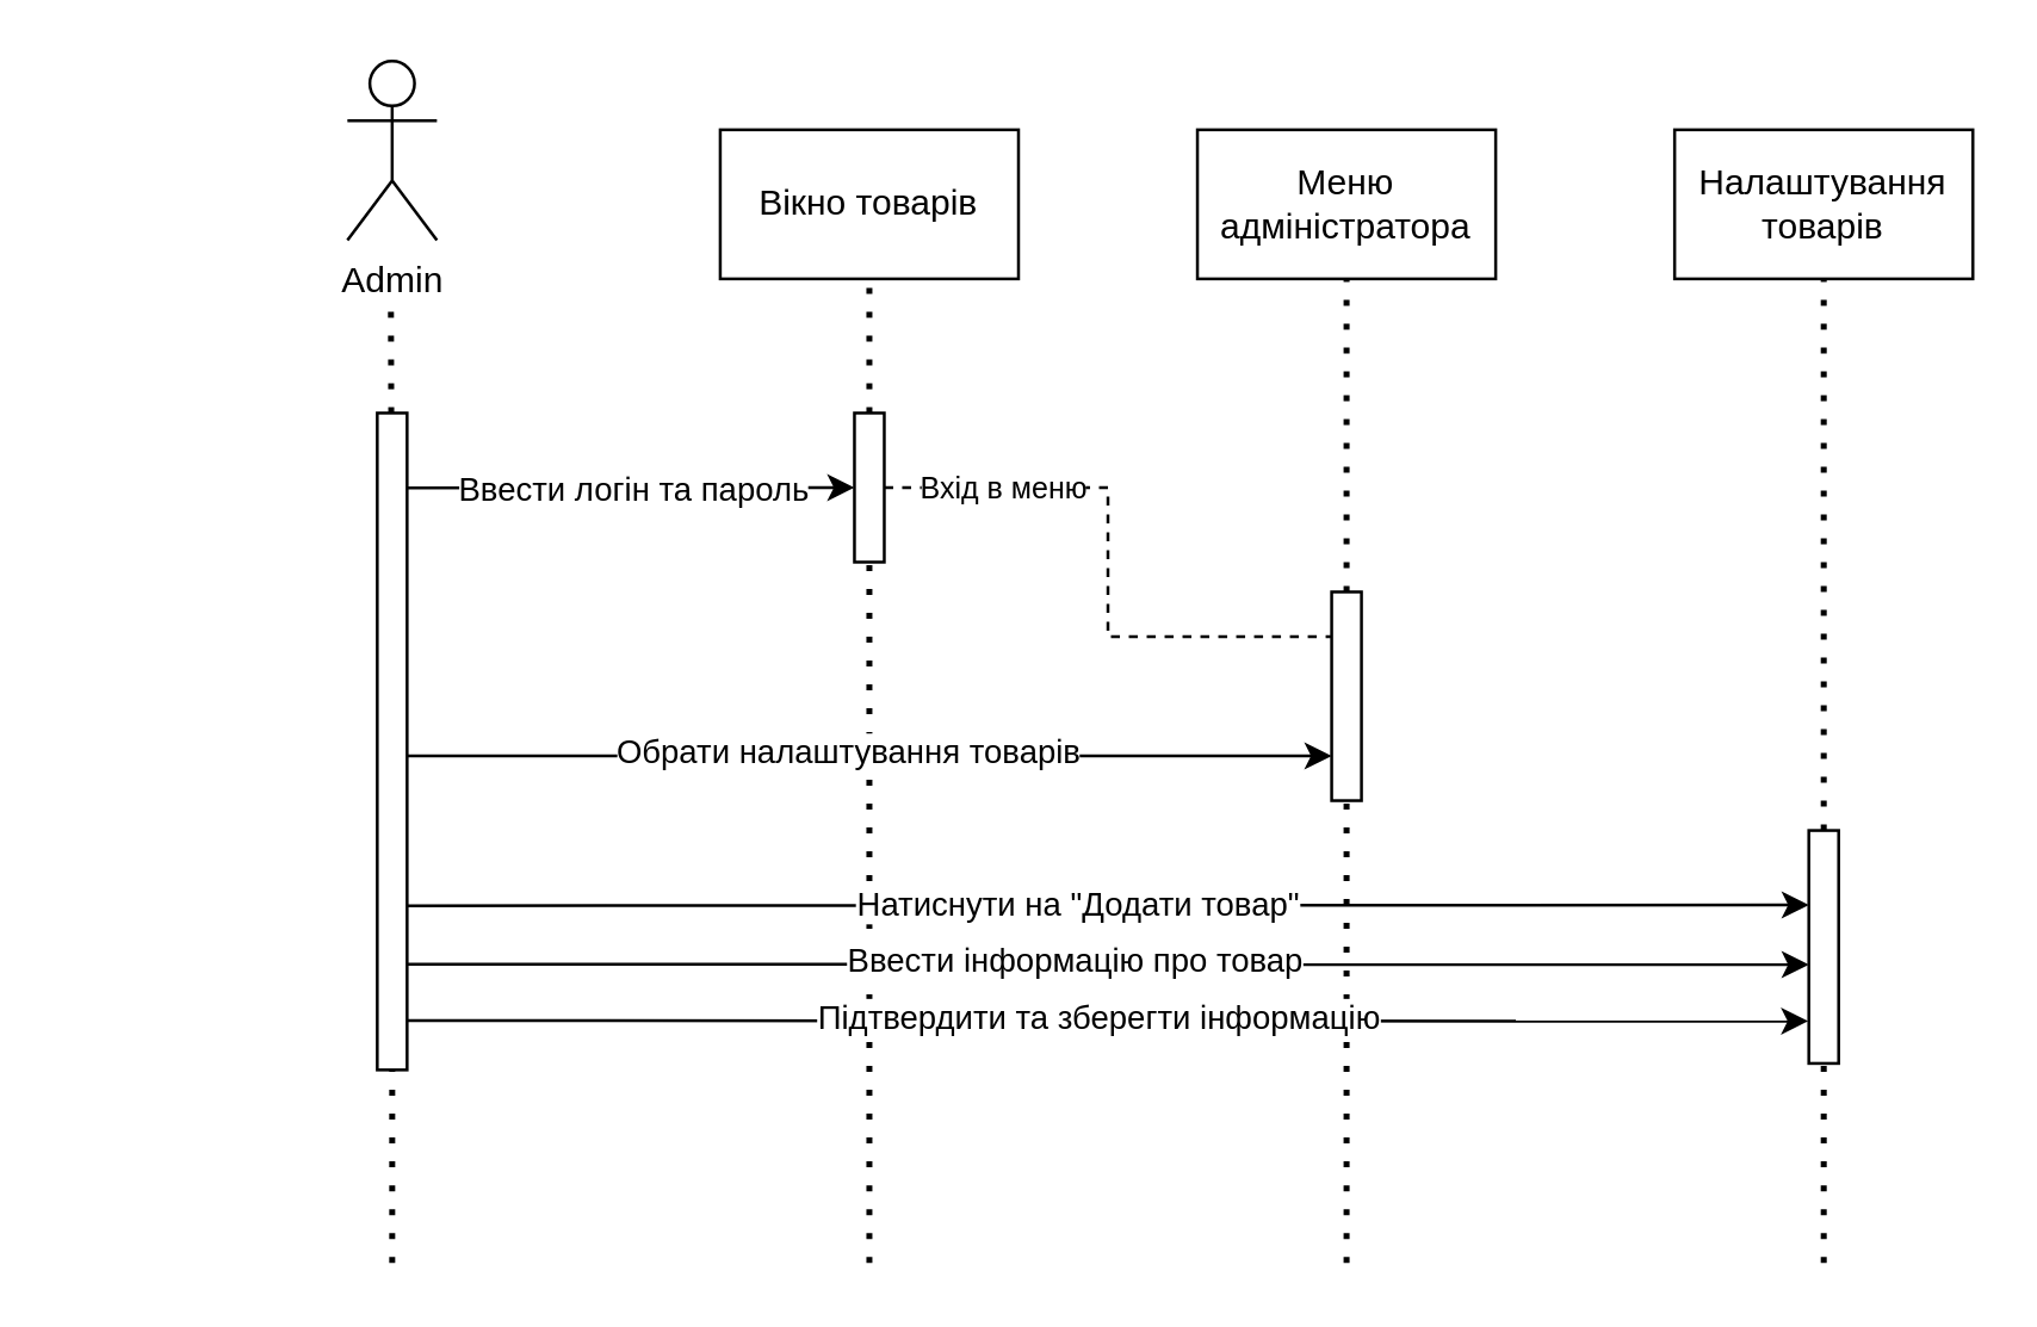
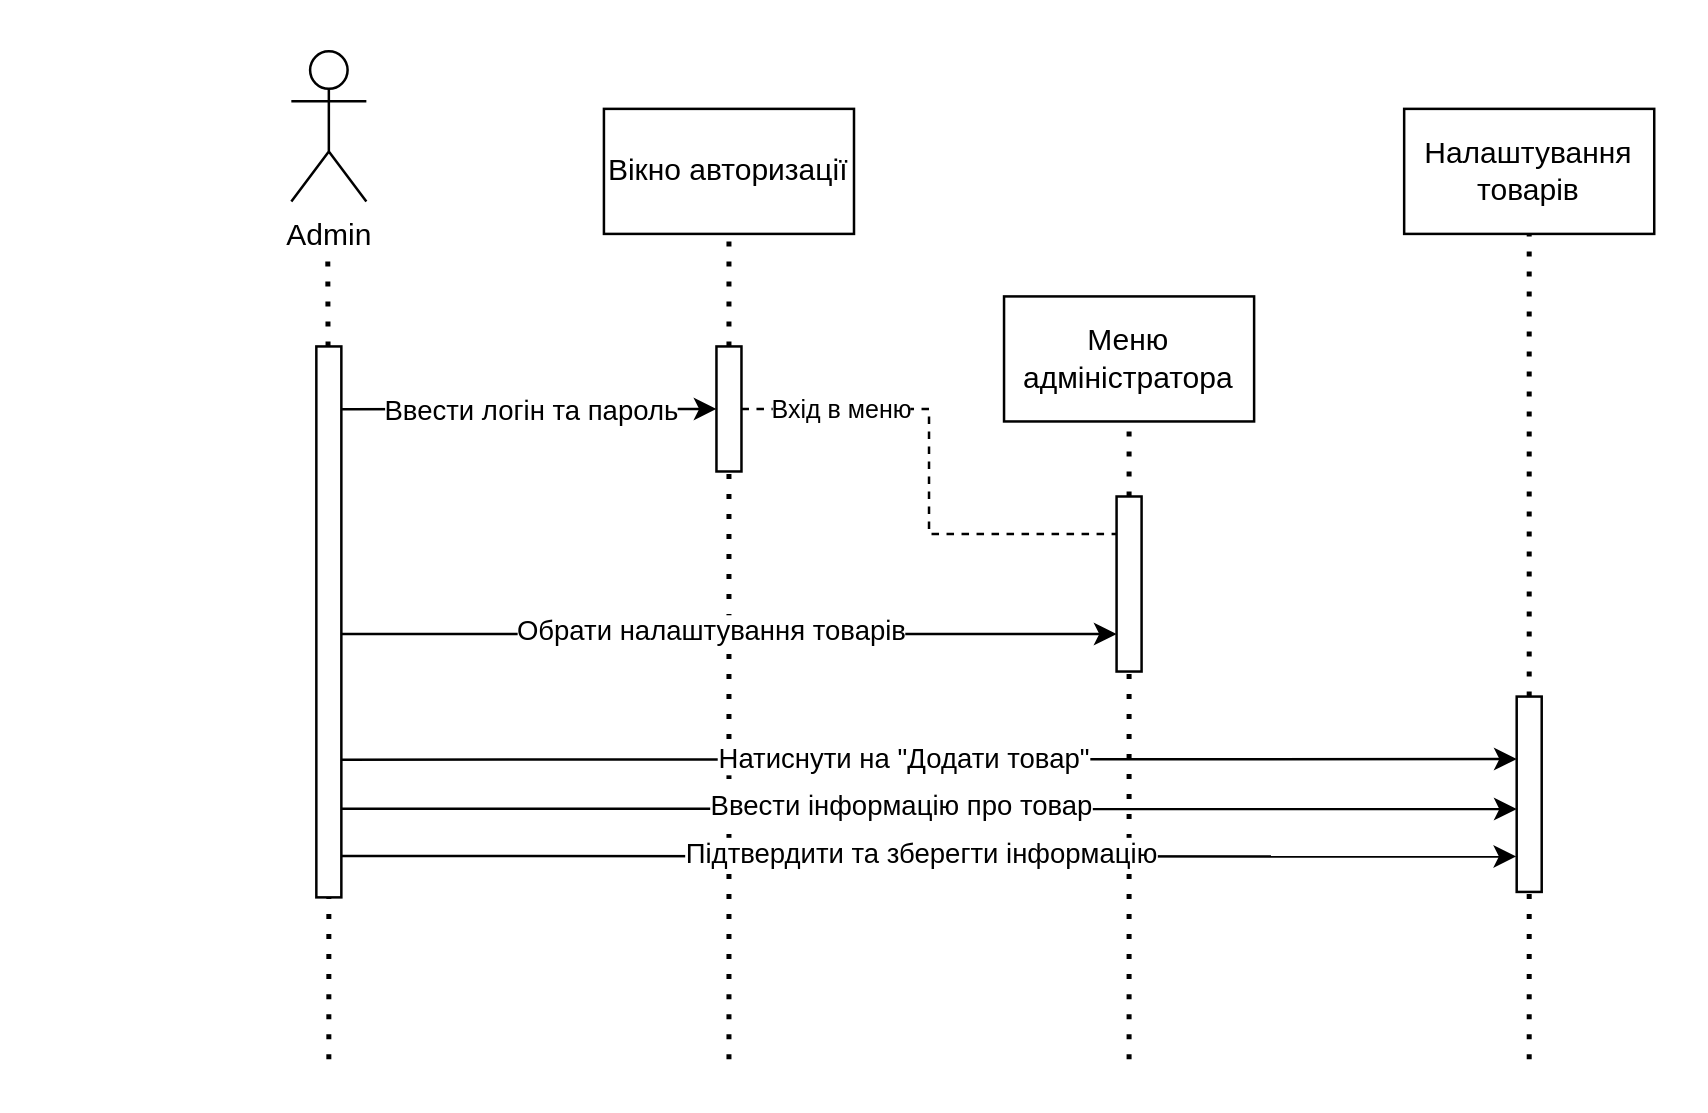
  <mxCell id="0" />
  <mxCell id="1" parent="0" />
  <mxCell id="2" value="Admin" style="shape=umlActor;verticalLabelPosition=bottom;verticalAlign=top;html=1;outlineConnect=0;" parent="1" vertex="1"><mxGeometry x="116" y="20" width="30" height="60" as="geometry" /></mxCell>
  <mxCell id="3" value="" style="endArrow=none;dashed=1;html=1;dashPattern=1 3;strokeWidth=2;rounded=0;" parent="1" source="6" edge="1"><mxGeometry width="50" height="50" relative="1" as="geometry"><mxPoint x="130.78" y="453" as="sourcePoint" /><mxPoint x="130.58" y="103" as="targetPoint" /></mxGeometry></mxCell>
  <mxCell id="4" value="" style="endArrow=none;dashed=1;html=1;dashPattern=1 3;strokeWidth=2;rounded=0;entryX=0.5;entryY=1;entryDx=0;entryDy=0;" parent="1" source="8" target="13" edge="1"><mxGeometry width="50" height="50" relative="1" as="geometry"><mxPoint x="451.2" y="453" as="sourcePoint" /><mxPoint x="451" y="103" as="targetPoint" /></mxGeometry></mxCell>
  <mxCell id="5" value="" style="endArrow=none;dashed=1;html=1;dashPattern=1 3;strokeWidth=2;rounded=0;" parent="1" target="6" edge="1"><mxGeometry width="50" height="50" relative="1" as="geometry"><mxPoint x="131" y="423" as="sourcePoint" /><mxPoint x="130.58" y="103" as="targetPoint" /></mxGeometry></mxCell>
  <mxCell id="6" value="" style="rounded=0;whiteSpace=wrap;html=1;rotation=90;" parent="1" vertex="1"><mxGeometry x="20.85" y="243.15" width="220.31" height="10" as="geometry" /></mxCell>
  <mxCell id="7" value="" style="endArrow=none;dashed=1;html=1;dashPattern=1 3;strokeWidth=2;rounded=0;" parent="1" target="8" edge="1"><mxGeometry width="50" height="50" relative="1" as="geometry"><mxPoint x="451" y="423" as="sourcePoint" /><mxPoint x="451" y="103" as="targetPoint" /></mxGeometry></mxCell>
  <mxCell id="8" value="" style="rounded=0;whiteSpace=wrap;html=1;rotation=90;" parent="1" vertex="1"><mxGeometry x="416" y="228" width="70" height="10" as="geometry" /></mxCell>
  <mxCell id="9" value="" style="endArrow=none;dashed=1;html=1;dashPattern=1 3;strokeWidth=2;rounded=0;entryX=0.5;entryY=1;entryDx=0;entryDy=0;" parent="1" source="11" target="12" edge="1"><mxGeometry width="50" height="50" relative="1" as="geometry"><mxPoint x="291.2" y="453" as="sourcePoint" /><mxPoint x="291" y="103" as="targetPoint" /></mxGeometry></mxCell>
  <mxCell id="10" value="" style="endArrow=none;dashed=1;html=1;dashPattern=1 3;strokeWidth=2;rounded=0;" parent="1" target="11" edge="1"><mxGeometry width="50" height="50" relative="1" as="geometry"><mxPoint x="291" y="423" as="sourcePoint" /><mxPoint x="291" y="103" as="targetPoint" /></mxGeometry></mxCell>
  <mxCell id="11" value="" style="rounded=0;whiteSpace=wrap;html=1;rotation=90;" parent="1" vertex="1"><mxGeometry x="266" y="158" width="50" height="10" as="geometry" /></mxCell>
- <mxCell id="12" value="Вікно товарів" style="rounded=0;whiteSpace=wrap;html=1;" parent="1" vertex="1"><mxGeometry x="241" y="43" width="100" height="50" as="geometry" /></mxCell>
- <mxCell id="13" value="Меню адміністратора" style="rounded=0;whiteSpace=wrap;html=1;" parent="1" vertex="1"><mxGeometry x="401" y="43" width="100" height="50" as="geometry" /></mxCell>
+ <mxCell id="12" value="Вікно авторизації" style="rounded=0;whiteSpace=wrap;html=1;" parent="1" vertex="1"><mxGeometry x="241" y="43" width="100" height="50" as="geometry" /></mxCell>
+ <mxCell id="13" value="Меню адміністратора" style="rounded=0;whiteSpace=wrap;html=1;" parent="1" vertex="1"><mxGeometry x="401" y="118" width="100" height="50" as="geometry" /></mxCell>
  <mxCell id="14" value="" style="endArrow=none;dashed=1;html=1;dashPattern=1 3;strokeWidth=2;rounded=0;entryX=0.5;entryY=1;entryDx=0;entryDy=0;" parent="1" source="16" target="17" edge="1"><mxGeometry width="50" height="50" relative="1" as="geometry"><mxPoint x="611.2" y="453" as="sourcePoint" /><mxPoint x="611" y="103" as="targetPoint" /></mxGeometry></mxCell>
  <mxCell id="15" value="" style="endArrow=none;dashed=1;html=1;dashPattern=1 3;strokeWidth=2;rounded=0;" parent="1" target="16" edge="1"><mxGeometry width="50" height="50" relative="1" as="geometry"><mxPoint x="611" y="423" as="sourcePoint" /><mxPoint x="611" y="103" as="targetPoint" /></mxGeometry></mxCell>
  <mxCell id="16" value="" style="rounded=0;whiteSpace=wrap;html=1;rotation=90;" parent="1" vertex="1"><mxGeometry x="571.94" y="312.07" width="78.12" height="10" as="geometry" /></mxCell>
  <mxCell id="17" value="Налаштування товарів" style="rounded=0;whiteSpace=wrap;html=1;" parent="1" vertex="1"><mxGeometry x="561" y="43" width="100" height="50" as="geometry" /></mxCell>
  <mxCell id="18" value="" style="endArrow=classic;html=1;rounded=0;entryX=0.5;entryY=1;entryDx=0;entryDy=0;exitX=0.114;exitY=-0.027;exitDx=0;exitDy=0;exitPerimeter=0;" parent="1" source="6" target="11" edge="1"><mxGeometry width="50" height="50" relative="1" as="geometry"><mxPoint x="141" y="163" as="sourcePoint" /><mxPoint x="281" y="163" as="targetPoint" /><Array as="points" /></mxGeometry></mxCell>
  <mxCell id="19" value="&lt;font style=&quot;font-size: 11px;&quot;&gt;Ввести логін та пароль&lt;/font&gt;" style="edgeLabel;html=1;align=center;verticalAlign=middle;resizable=0;points=[];" parent="18" vertex="1" connectable="0"><mxGeometry x="0.095" relative="1" as="geometry"><mxPoint x="-7" as="offset" /></mxGeometry></mxCell>
  <mxCell id="20" value="" style="endArrow=classic;html=1;rounded=0;entryX=0.567;entryY=1;entryDx=0;entryDy=0;entryPerimeter=0;exitX=0.522;exitY=0.014;exitDx=0;exitDy=0;exitPerimeter=0;" parent="1" source="6" edge="1"><mxGeometry width="50" height="50" relative="1" as="geometry"><mxPoint x="141" y="253" as="sourcePoint" /><mxPoint x="446" y="253" as="targetPoint" /></mxGeometry></mxCell>
  <mxCell id="21" value="Обрати налаштування товарів" style="edgeLabel;html=1;align=center;verticalAlign=middle;resizable=0;points=[];" parent="20" vertex="1" connectable="0"><mxGeometry x="-0.045" y="1" relative="1" as="geometry"><mxPoint as="offset" /></mxGeometry></mxCell>
  <mxCell id="22" value="" style="endArrow=classic;html=1;rounded=0;exitX=0.75;exitY=0;exitDx=0;exitDy=0;" parent="1" source="6" edge="1"><mxGeometry width="50" height="50" relative="1" as="geometry"><mxPoint x="141" y="303" as="sourcePoint" /><mxPoint x="606" y="303" as="targetPoint" /></mxGeometry></mxCell>
  <mxCell id="23" value="Натиснути на &quot;Додати товар&quot;" style="edgeLabel;html=1;align=center;verticalAlign=middle;resizable=0;points=[];" parent="22" vertex="1" connectable="0"><mxGeometry x="-0.045" y="1" relative="1" as="geometry"><mxPoint as="offset" /></mxGeometry></mxCell>
  <mxCell id="24" value="" style="endArrow=classic;html=1;rounded=0;exitX=0.839;exitY=0.001;exitDx=0;exitDy=0;exitPerimeter=0;" parent="1" source="6" edge="1"><mxGeometry width="50" height="50" relative="1" as="geometry"><mxPoint x="141" y="323" as="sourcePoint" /><mxPoint x="606" y="323" as="targetPoint" /></mxGeometry></mxCell>
  <mxCell id="25" value="Ввести інформацію про товар" style="edgeLabel;html=1;align=center;verticalAlign=middle;resizable=0;points=[];" parent="24" vertex="1" connectable="0"><mxGeometry x="-0.045" y="1" relative="1" as="geometry"><mxPoint as="offset" /></mxGeometry></mxCell>
  <mxCell id="26" value="" style="endArrow=classic;html=1;rounded=0;entryX=0.896;entryY=1.019;entryDx=0;entryDy=0;entryPerimeter=0;exitX=0.91;exitY=-0.015;exitDx=0;exitDy=0;exitPerimeter=0;" parent="1" edge="1"><mxGeometry width="50" height="50" relative="1" as="geometry"><mxPoint x="136.15" y="341.75" as="sourcePoint" /><mxPoint x="605.81" y="341.96" as="targetPoint" /></mxGeometry></mxCell>
  <mxCell id="27" value="Підтвердити та зберегти інформацію" style="edgeLabel;html=1;align=center;verticalAlign=middle;resizable=0;points=[];" parent="26" vertex="1" connectable="0"><mxGeometry x="-0.045" y="1" relative="1" as="geometry"><mxPoint x="7" as="offset" /></mxGeometry></mxCell>
  <mxCell id="28" value="" style="endArrow=none;dashed=1;html=1;rounded=0;exitX=0.5;exitY=0;exitDx=0;exitDy=0;entryX=0.214;entryY=1.025;entryDx=0;entryDy=0;entryPerimeter=0;" edge="1" parent="1" source="11" target="8"><mxGeometry width="50" height="50" relative="1" as="geometry"><mxPoint x="328" y="227" as="sourcePoint" /><mxPoint x="378" y="177" as="targetPoint" /><Array as="points"><mxPoint x="371" y="163" /><mxPoint x="371" y="213" /></Array></mxGeometry></mxCell>
  <mxCell id="29" value="&lt;font style=&quot;font-size: 10px;&quot;&gt;Вхід в меню&lt;/font&gt;" style="edgeLabel;html=1;align=center;verticalAlign=middle;resizable=0;points=[];" vertex="1" connectable="0" parent="28"><mxGeometry x="-0.694" relative="1" as="geometry"><mxPoint x="8" y="-1" as="offset" /></mxGeometry></mxCell>
